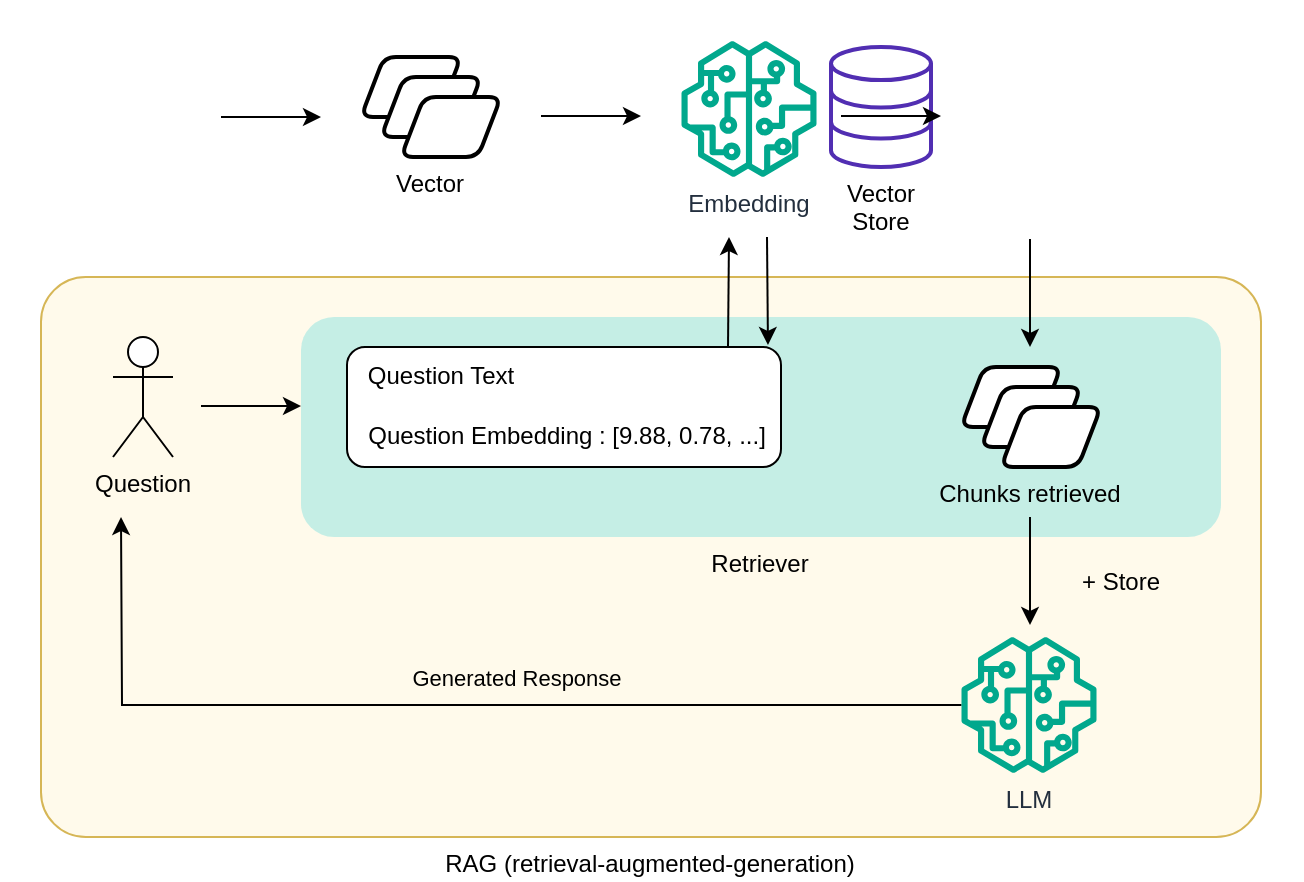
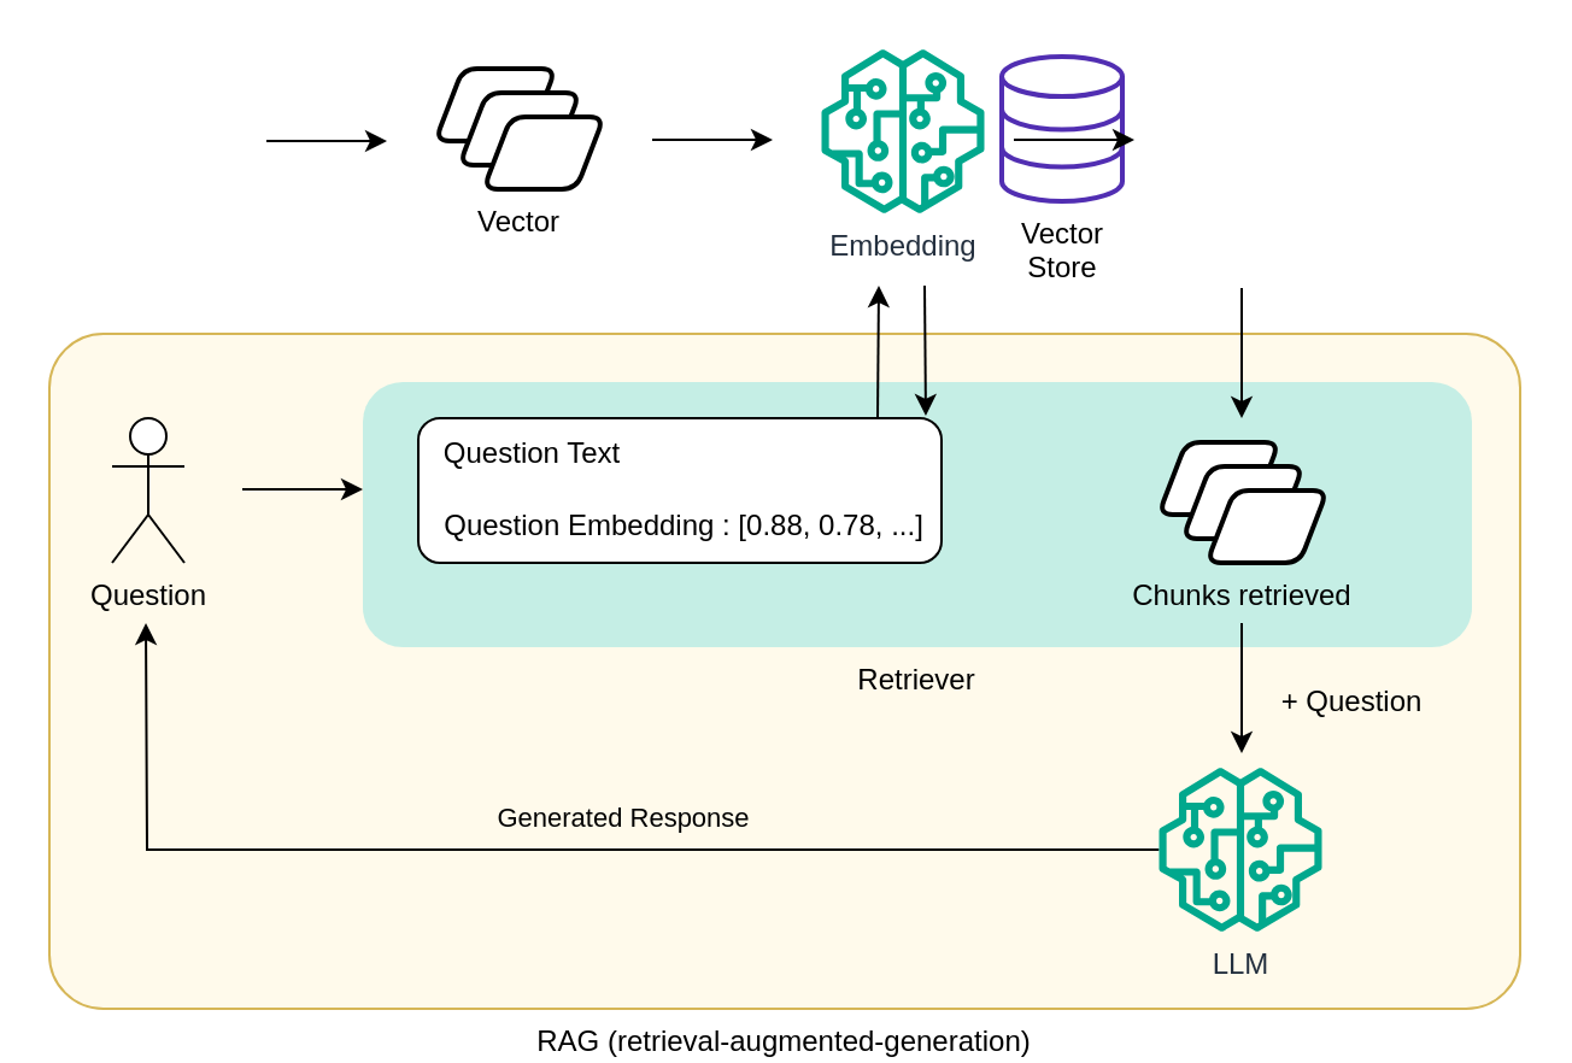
  <mxCell id="0" />
  <mxCell id="1" parent="0" />
  <mxCell id="2" value="RAG (retrieval-augmented-generation)" style="rounded=1;whiteSpace=wrap;html=1;labelPosition=center;verticalLabelPosition=bottom;align=center;verticalAlign=top;strokeColor=#d6b656;fillColor=#fff2cc;fillOpacity=40;arcSize=8;" vertex="1" parent="1"><mxGeometry x="20" y="138" width="610" height="280" as="geometry" /></mxCell>
  <mxCell id="3" value="Retriever" style="rounded=1;whiteSpace=wrap;html=1;labelPosition=center;verticalLabelPosition=bottom;align=center;verticalAlign=top;strokeColor=none;fillColor=#6edbdd;fillOpacity=40;" vertex="1" parent="1"><mxGeometry x="150" y="158" width="460" height="110" as="geometry" /></mxCell>
  <mxCell id="4" value="" style="rounded=1;whiteSpace=wrap;html=1;" vertex="1" parent="1"><mxGeometry x="173" y="173" width="217" height="60" as="geometry" /></mxCell>
  <mxCell id="5" value="Vector" style="group;verticalAlign=top;labelPosition=center;verticalLabelPosition=bottom;align=center;" vertex="1" connectable="0" parent="1"><mxGeometry x="180" y="28" width="70" height="50" as="geometry" /></mxCell>
  <mxCell id="6" value="" style="shape=parallelogram;html=1;strokeWidth=2;perimeter=parallelogramPerimeter;whiteSpace=wrap;rounded=1;arcSize=12;size=0.23;" vertex="1" parent="5"><mxGeometry width="50" height="30" as="geometry" /></mxCell>
  <mxCell id="7" value="" style="shape=parallelogram;html=1;strokeWidth=2;perimeter=parallelogramPerimeter;whiteSpace=wrap;rounded=1;arcSize=12;size=0.23;" vertex="1" parent="5"><mxGeometry x="10" y="10" width="50" height="30" as="geometry" /></mxCell>
  <mxCell id="8" value="" style="shape=parallelogram;html=1;strokeWidth=2;perimeter=parallelogramPerimeter;whiteSpace=wrap;rounded=1;arcSize=12;size=0.23;" vertex="1" parent="5"><mxGeometry x="20" y="20" width="50" height="30" as="geometry" /></mxCell>
  <mxCell id="9" value="" style="endArrow=classic;html=1;rounded=0;" edge="1" parent="1"><mxGeometry width="50" height="50" relative="1" as="geometry"><mxPoint x="110" y="58" as="sourcePoint" /><mxPoint x="160" y="58" as="targetPoint" /></mxGeometry></mxCell>
  <mxCell id="10" value="Embedding" style="sketch=0;outlineConnect=0;fontColor=#232F3E;gradientColor=none;fillColor=#01A88D;strokeColor=none;dashed=0;verticalLabelPosition=bottom;verticalAlign=top;align=center;html=1;fontSize=12;fontStyle=0;aspect=fixed;pointerEvents=1;shape=mxgraph.aws4.sagemaker_model;" vertex="1" parent="1"><mxGeometry x="340" y="20" width="68" height="68" as="geometry" /></mxCell>
  <mxCell id="11" value="" style="endArrow=classic;html=1;rounded=0;" edge="1" parent="1"><mxGeometry width="50" height="50" relative="1" as="geometry"><mxPoint x="270" y="57.5" as="sourcePoint" /><mxPoint x="320" y="57.5" as="targetPoint" /></mxGeometry></mxCell>
  <mxCell id="12" value="Vector&lt;br&gt;Store" style="html=1;verticalLabelPosition=bottom;align=center;labelBackgroundColor=#ffffff;verticalAlign=top;strokeWidth=2;strokeColor=#512eb2;shadow=0;dashed=0;shape=mxgraph.ios7.icons.data;" vertex="1" parent="1"><mxGeometry x="415" y="23" width="50" height="60" as="geometry" /></mxCell>
  <mxCell id="13" value="" style="endArrow=classic;html=1;rounded=0;" edge="1" parent="1"><mxGeometry width="50" height="50" relative="1" as="geometry"><mxPoint x="420" y="57.5" as="sourcePoint" /><mxPoint x="470" y="57.5" as="targetPoint" /></mxGeometry></mxCell>
- <mxCell id="14" value="Question" style="shape=umlActor;verticalLabelPosition=bottom;verticalAlign=top;html=1;outlineConnect=0;" vertex="1" parent="1"><mxGeometry x="56" y="168" width="30" height="60" as="geometry" /></mxCell>
+ <mxCell id="14" value="Question" style="shape=umlActor;verticalLabelPosition=bottom;verticalAlign=top;html=1;outlineConnect=0;" vertex="1" parent="1"><mxGeometry x="46" y="173" width="30" height="60" as="geometry" /></mxCell>
  <mxCell id="15" value="" style="endArrow=classic;html=1;rounded=0;" edge="1" parent="1"><mxGeometry width="50" height="50" relative="1" as="geometry"><mxPoint x="100" y="202.5" as="sourcePoint" /><mxPoint x="150" y="202.5" as="targetPoint" /></mxGeometry></mxCell>
  <mxCell id="16" value="Question Text" style="text;html=1;align=center;verticalAlign=middle;resizable=0;points=[];autosize=1;strokeColor=none;fillColor=none;" vertex="1" parent="1"><mxGeometry x="170" y="173" width="100" height="30" as="geometry" /></mxCell>
  <mxCell id="17" value="" style="endArrow=classic;html=1;rounded=0;" edge="1" parent="1"><mxGeometry width="50" height="50" relative="1" as="geometry"><mxPoint x="363.5" y="173" as="sourcePoint" /><mxPoint x="364" y="118" as="targetPoint" /></mxGeometry></mxCell>
- <mxCell id="18" value="Question Embedding : [9.88, 0.78, ...]" style="text;html=1;align=center;verticalAlign=middle;resizable=0;points=[];autosize=1;strokeColor=none;fillColor=none;" vertex="1" parent="1"><mxGeometry x="173" y="203" width="220" height="30" as="geometry" /></mxCell>
+ <mxCell id="18" value="Question Embedding : [0.88, 0.78, ...]" style="text;html=1;align=center;verticalAlign=middle;resizable=0;points=[];autosize=1;strokeColor=none;fillColor=none;" vertex="1" parent="1"><mxGeometry x="173" y="203" width="220" height="30" as="geometry" /></mxCell>
  <mxCell id="19" value="" style="endArrow=classic;html=1;rounded=0;entryX=0.97;entryY=-0.017;entryDx=0;entryDy=0;entryPerimeter=0;" edge="1" parent="1" target="4"><mxGeometry width="50" height="50" relative="1" as="geometry"><mxPoint x="383" y="118" as="sourcePoint" /><mxPoint x="374" y="128" as="targetPoint" /></mxGeometry></mxCell>
  <mxCell id="20" value="" style="endArrow=classic;html=1;rounded=0;entryX=0.97;entryY=-0.017;entryDx=0;entryDy=0;entryPerimeter=0;" edge="1" parent="1"><mxGeometry width="50" height="50" relative="1" as="geometry"><mxPoint x="514.5" y="119" as="sourcePoint" /><mxPoint x="514.5" y="173" as="targetPoint" /></mxGeometry></mxCell>
  <mxCell id="21" value="Chunks retrieved" style="group;verticalAlign=top;labelPosition=center;verticalLabelPosition=bottom;align=center;" vertex="1" connectable="0" parent="1"><mxGeometry x="480" y="183" width="70" height="50" as="geometry" /></mxCell>
  <mxCell id="22" value="" style="shape=parallelogram;html=1;strokeWidth=2;perimeter=parallelogramPerimeter;whiteSpace=wrap;rounded=1;arcSize=12;size=0.23;" vertex="1" parent="21"><mxGeometry width="50" height="30" as="geometry" /></mxCell>
  <mxCell id="23" value="" style="shape=parallelogram;html=1;strokeWidth=2;perimeter=parallelogramPerimeter;whiteSpace=wrap;rounded=1;arcSize=12;size=0.23;" vertex="1" parent="21"><mxGeometry x="10" y="10" width="50" height="30" as="geometry" /></mxCell>
  <mxCell id="24" value="" style="shape=parallelogram;html=1;strokeWidth=2;perimeter=parallelogramPerimeter;whiteSpace=wrap;rounded=1;arcSize=12;size=0.23;" vertex="1" parent="21"><mxGeometry x="20" y="20" width="50" height="30" as="geometry" /></mxCell>
  <mxCell id="25" value="" style="endArrow=classic;html=1;rounded=0;entryX=0.97;entryY=-0.017;entryDx=0;entryDy=0;entryPerimeter=0;" edge="1" parent="1"><mxGeometry width="50" height="50" relative="1" as="geometry"><mxPoint x="514.5" y="258" as="sourcePoint" /><mxPoint x="514.5" y="312" as="targetPoint" /></mxGeometry></mxCell>
  <mxCell id="26" style="edgeStyle=orthogonalEdgeStyle;rounded=0;orthogonalLoop=1;jettySize=auto;html=1;" edge="1" parent="1" source="28"><mxGeometry relative="1" as="geometry"><mxPoint x="60" y="258" as="targetPoint" /></mxGeometry></mxCell>
  <mxCell id="27" value="Generated Response" style="edgeLabel;html=1;align=center;verticalAlign=middle;resizable=0;points=[];fillOpacity=0;labelBackgroundColor=none;" vertex="1" connectable="0" parent="26"><mxGeometry x="-0.131" y="3" relative="1" as="geometry"><mxPoint y="-17" as="offset" /></mxGeometry></mxCell>
  <mxCell id="28" value="LLM" style="sketch=0;outlineConnect=0;fontColor=#232F3E;gradientColor=none;fillColor=#01A88D;strokeColor=none;dashed=0;verticalLabelPosition=bottom;verticalAlign=top;align=center;html=1;fontSize=12;fontStyle=0;aspect=fixed;pointerEvents=1;shape=mxgraph.aws4.sagemaker_model;" vertex="1" parent="1"><mxGeometry x="480" y="318" width="68" height="68" as="geometry" /></mxCell>
- <mxCell id="29" value="+ Store" style="text;html=1;align=center;verticalAlign=middle;resizable=0;points=[];autosize=1;strokeColor=none;fillColor=none;" vertex="1" parent="1"><mxGeometry x="520" y="276" width="80" height="30" as="geometry" /></mxCell>
+ <mxCell id="29" value="+ Question" style="text;html=1;align=center;verticalAlign=middle;resizable=0;points=[];autosize=1;strokeColor=none;fillColor=none;" vertex="1" parent="1"><mxGeometry x="520" y="276" width="80" height="30" as="geometry" /></mxCell>
